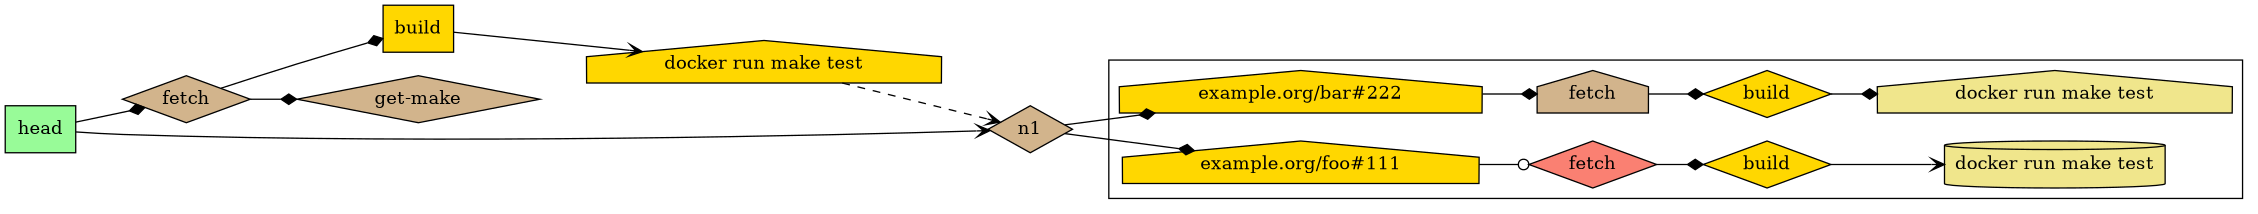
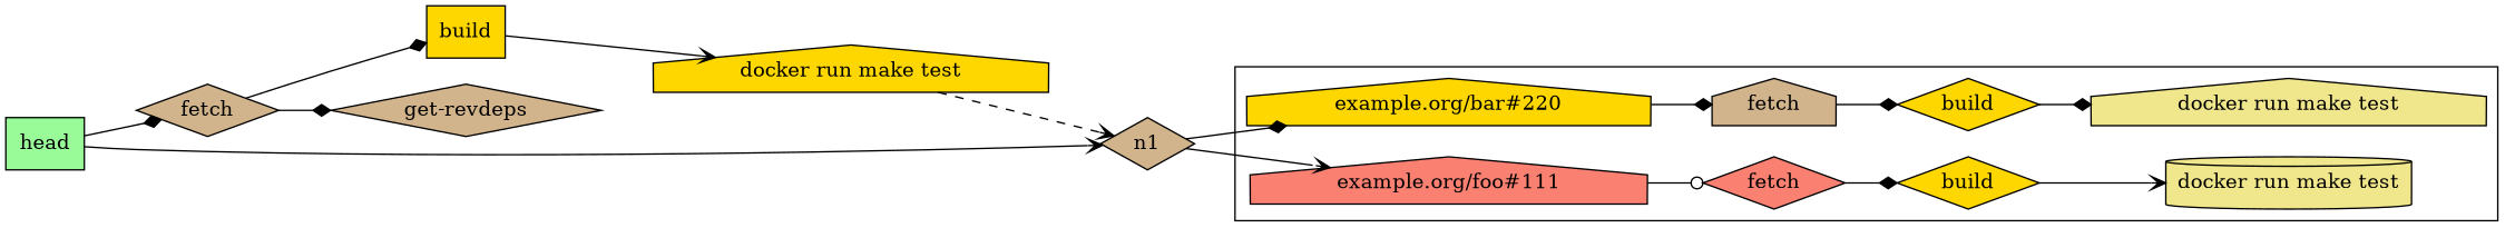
  digraph {
    rankdir=LR
    node [fillcolor=gold shape=diamond style=filled]
    edge [arrowhead=diamond]
-   n11 [label="example.org/bar#222" shape=house]
+   n11 [label="example.org/bar#220" shape=house]
    n10 [fillcolor=tan label=fetch shape=house]
    n9 [label=build]
    n8 [fillcolor=khaki label="docker run make test" shape=house]
-   n15 [label="example.org/foo#111" shape=house]
+   n15 [fillcolor=salmon label="example.org/foo#111" shape=house]
    n14 [fillcolor=salmon label=fetch]
    n13 [label=build]
    n12 [fillcolor=khaki label="docker run make test" shape=cylinder]
    n5 [fillcolor=palegreen label=head shape=box]
    n4 [fillcolor=tan label=fetch]
    n1 [fillcolor=tan]
    n3 [label=build shape=box]
-   n6 [fillcolor=tan label="get-make"]
+   n6 [fillcolor=tan label="get-revdeps"]
    n2 [label="docker run make test" shape=house]
    subgraph cluster_1 {
      n11
      n10
      n9
      n8
      n15
      n14
      n13
      n12
    }
    n11 -> n10
    n10 -> n9
    n9 -> n8
    n15 -> n14 [arrowhead=odot]
    n14 -> n13
    n13 -> n12 [arrowhead=vee]
    n5 -> n4
    n5 -> n1 [arrowhead=vee]
    n4 -> n3
    n4 -> n6
    n1 -> n11
-   n1 -> n15
+   n1 -> n15 [arrowhead=vee]
    n3 -> n2 [arrowhead=vee]
    n2 -> n1 [arrowhead=vee style=dashed]
  }
